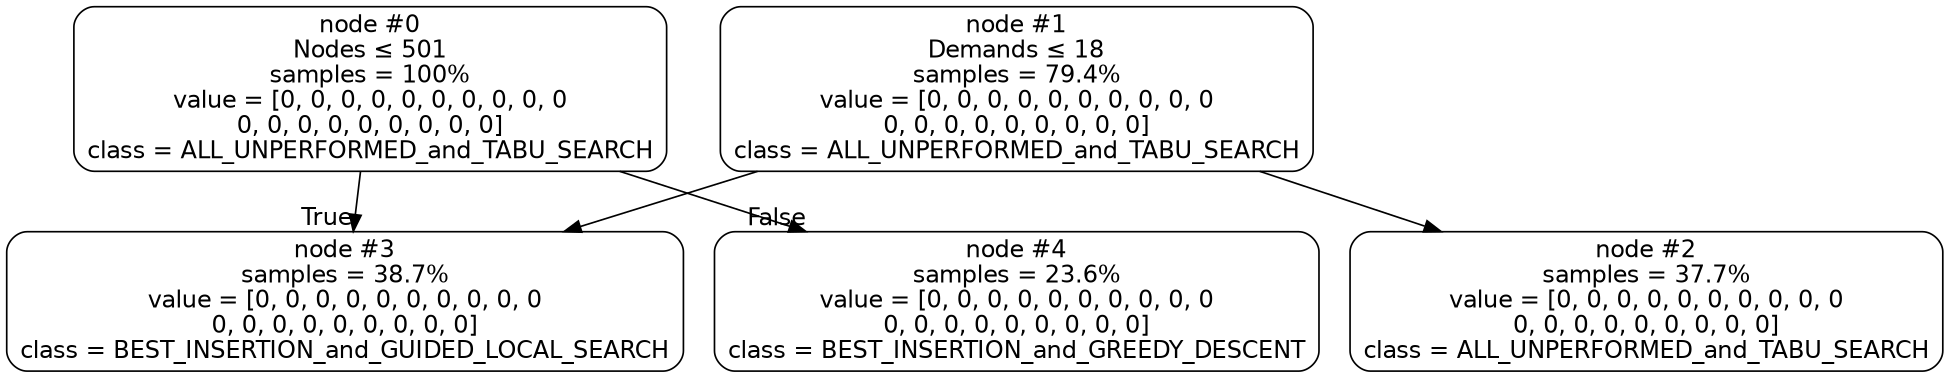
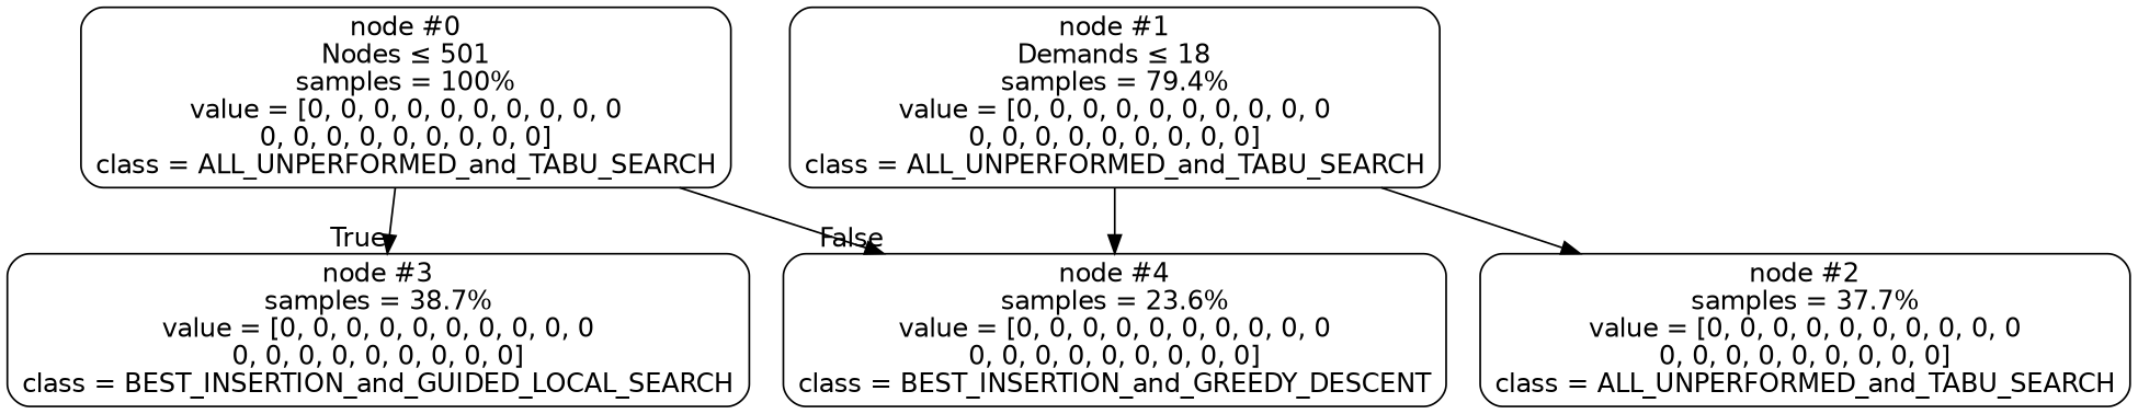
  digraph {
    node [color=black fillcolor="#ffffff" fontname=helvetica shape=box style="filled, rounded"]
    edge [fontname=helvetica]
    n1 [label=<node &#35;0<br/>Nodes &le; 501<br/>samples = 100%<br/>value = [0, 0, 0, 0, 0, 0, 0, 0, 0, 0<br/>0, 0, 0, 0, 0, 0, 0, 0, 0]<br/>class = ALL_UNPERFORMED_and_TABU_SEARCH>]
    n2 [label=<node &#35;4<br/>samples = 23.6%<br/>value = [0, 0, 0, 0, 0, 0, 0, 0, 0, 0<br/>0, 0, 0, 0, 0, 0, 0, 0, 0]<br/>class = BEST_INSERTION_and_GREEDY_DESCENT>]
    n3 [label=<node &#35;3<br/>samples = 38.7%<br/>value = [0, 0, 0, 0, 0, 0, 0, 0, 0, 0<br/>0, 0, 0, 0, 0, 0, 0, 0, 0]<br/>class = BEST_INSERTION_and_GUIDED_LOCAL_SEARCH>]
    n4 [label=<node &#35;1<br/>Demands &le; 18<br/>samples = 79.4%<br/>value = [0, 0, 0, 0, 0, 0, 0, 0, 0, 0<br/>0, 0, 0, 0, 0, 0, 0, 0, 0]<br/>class = ALL_UNPERFORMED_and_TABU_SEARCH>]
    n5 [label=<node &#35;2<br/>samples = 37.7%<br/>value = [0, 0, 0, 0, 0, 0, 0, 0, 0, 0<br/>0, 0, 0, 0, 0, 0, 0, 0, 0]<br/>class = ALL_UNPERFORMED_and_TABU_SEARCH>]
    n1 -> n2 [headlabel=False labelangle=-45 labeldistance=2.5]
    n1 -> n3 [headlabel=True labelangle=45 labeldistance=2.5]
-   n4 -> n3
+   n4 -> n2
    n4 -> n5
  }
